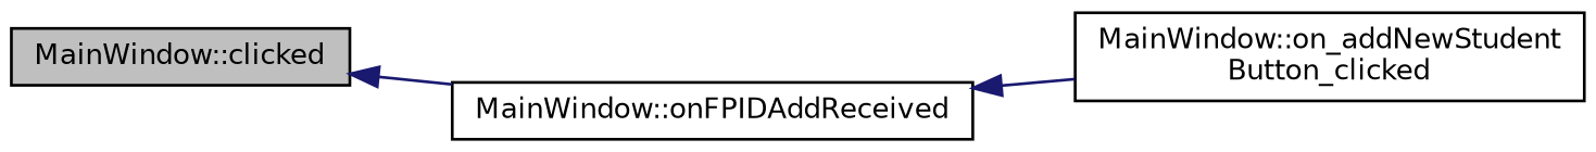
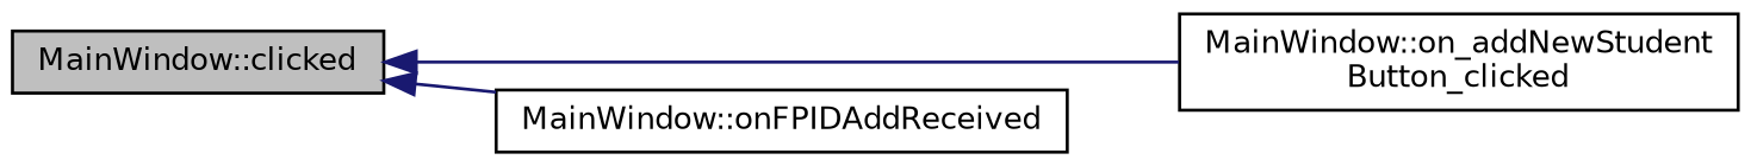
  digraph {
    rankdir=LR
    node [color=black fillcolor=white fontname=Helvetica fontsize=10 shape=record style=filled]
    edge [color=midnightblue dir=back fontname=Helvetica fontsize=10 labelfontname=Helvetica labelfontsize=10 style=solid]
    n1 [fillcolor=grey75 fontcolor=black height=0.2 label="MainWindow::clicked" width=0.4]
    n2 [height=0.2 label="MainWindow::on_addNewStudent\lButton_clicked" width=0.4]
    n3 [height=0.2 label="MainWindow::onFPIDAddReceived" width=0.4]
-   n3 -> n2
+   n1 -> n2
    n1 -> n3
  }
